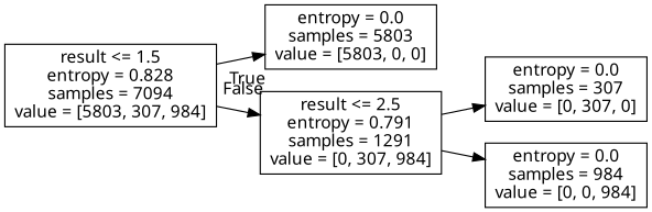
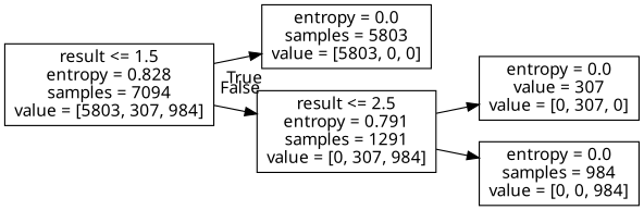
  digraph {
    rankdir=LR
    fontname="Noto Sans"
    node [fontname="Noto Sans" shape=box]
    edge [fontname="Noto Sans"]
    n1 [label="result <= 1.5\nentropy = 0.828\nsamples = 7094\nvalue = [5803, 307, 984]"]
    n2 [label="entropy = 0.0\nsamples = 5803\nvalue = [5803, 0, 0]"]
    n3 [label="result <= 2.5\nentropy = 0.791\nsamples = 1291\nvalue = [0, 307, 984]"]
-   n4 [label="entropy = 0.0\nsamples = 307\nvalue = [0, 307, 0]"]
+   n4 [label="entropy = 0.0\nvalue = 307\nvalue = [0, 307, 0]"]
    n5 [label="entropy = 0.0\nsamples = 984\nvalue = [0, 0, 984]"]
    n1 -> n2 [headlabel=True labelangle=45 labeldistance=2.5]
    n1 -> n3 [headlabel=False labelangle=-45 labeldistance=2.5]
    n3 -> n4
    n3 -> n5
  }
